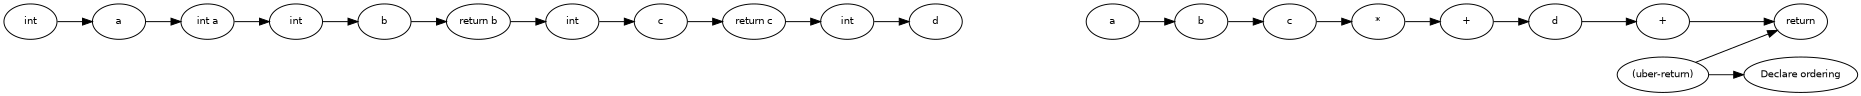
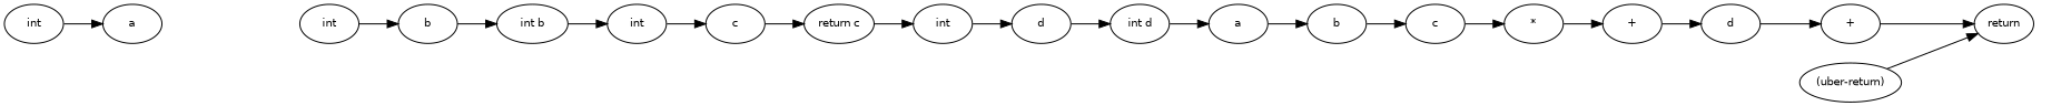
  digraph {
    rankdir=LR
    node [fontname=Helvetica fontsize=10]
    n1 [label="*"]
    n2 [label="+"]
    n3 [label=d]
    n4 [label=a]
    n5 [label=b]
    n6 [label=c]
    n7 [label="+"]
    n8 [label=return]
    n9 [label="(uber-return)"]
-   n10 [label="Declare ordering"]
    n11 [label=d]
+   n12 [label="int d"]
    n13 [label=int]
    n14 [label=c]
    n15 [label="return c"]
    n16 [label=int]
    n17 [label=b]
-   n18 [label="return b"]
+   n18 [label="int b"]
    n19 [label=int]
    n20 [label=a]
-   n21 [label="int a"]
    n22 [label=int]
    n1 -> n2
    n2 -> n3
    n3 -> n7
    n4 -> n5
    n5 -> n6
    n6 -> n1
    n7 -> n8
    n9 -> n8
-   n9 -> n10
+   n11 -> n12
+   n12 -> n4
    n13 -> n11
    n14 -> n15
    n15 -> n13
    n16 -> n14
    n17 -> n18
    n18 -> n16
    n19 -> n17
-   n20 -> n21
-   n21 -> n19
    n22 -> n20
  }
